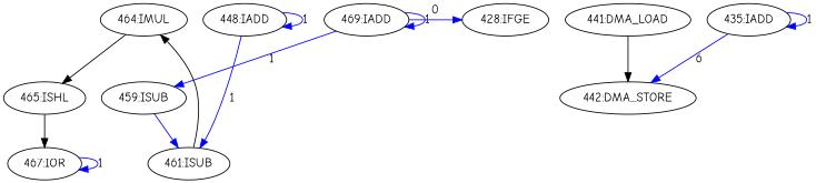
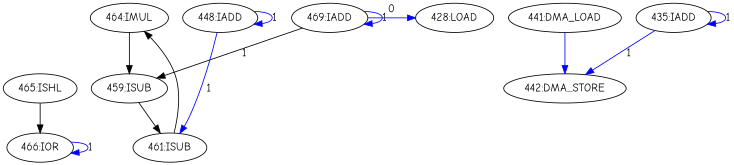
  digraph {
    fontname="Comic Neue"
    node [fontname="Comic Neue"]
    edge [fontname="Comic Neue" color=blue constraint=false]
    n1 [label="465:ISHL"]
-   n2 [label="467:IOR"]
+   n2 [label="466:IOR"]
    n3 [label="464:IMUL"]
    n4 [label="442:DMA_STORE"]
    n5 [label="441:DMA_LOAD"]
    n6 [label="461:ISUB"]
    n7 [label="459:ISUB"]
    n8 [label="469:IADD"]
-   n9 [label="428:IFGE"]
+   n9 [label="428:LOAD"]
    n10 [label="448:IADD"]
    n11 [label="435:IADD"]
    n1 -> n2 [color="" constraint=""]
    n2 -> n2 [label=1]
-   n3 -> n1 [color="" constraint=""]
-   n5 -> n4 [color="" constraint=""]
+   n3 -> n7 [color="" constraint=""]
+   n5 -> n4 [constraint=""]
    n6 -> n3 [color="" constraint=""]
-   n7 -> n6 [constraint=""]
-   n8 -> n7 [label=1]
+   n7 -> n6 [color="" constraint=""]
+   n8 -> n7 [color=black label=1]
    n8 -> n8 [label=1]
    n8 -> n9 [label=0]
    n10 -> n6 [label=1]
    n10 -> n10 [label=1]
-   n11 -> n4 [label=6]
+   n11 -> n4 [label=1]
    n11 -> n11 [label=1]
  }
